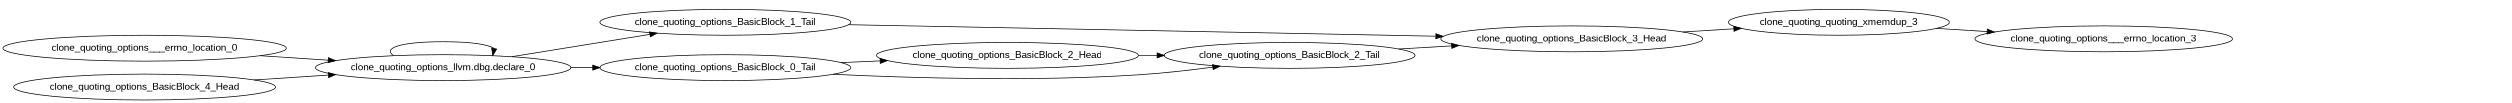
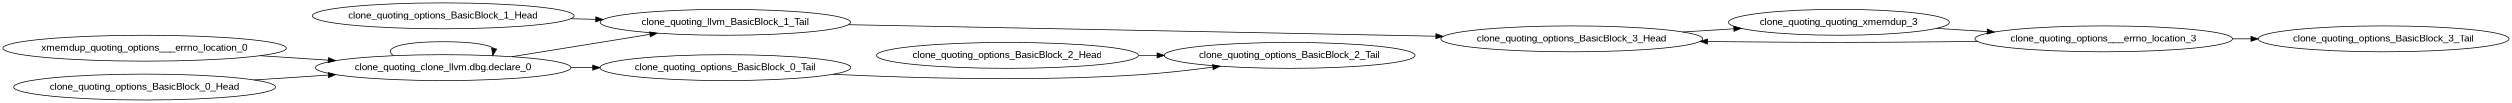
  digraph {
    fontname="Liberation Sans"
    rankdir=LR
    node [fontname="Liberation Sans"]
    edge [fontname="Liberation Sans"]
-   "clone_quoting_options_llvm.dbg.declare_0"
+   "clone_quoting_options_llvm.dbg.declare_0" [label="clone_quoting_clone_llvm.dbg.declare_0"]
    clone_quoting_options_BasicBlock_0_Tail
-   clone_quoting_options_BasicBlock_1_Tail
-   clone_quoting_options___errno_location_0
+   clone_quoting_options_BasicBlock_1_Tail [label=clone_quoting_llvm_BasicBlock_1_Tail]
+   clone_quoting_options___errno_location_0 [label=xmemdup_quoting_options___errno_location_0]
    clone_quoting_options_BasicBlock_2_Head
    clone_quoting_options_BasicBlock_2_Tail
+   clone_quoting_options_BasicBlock_1_Head
    clone_quoting_options_BasicBlock_3_Head
    n9 [label=clone_quoting_quoting_xmemdup_3]
    clone_quoting_options___errno_location_3
-   clone_quoting_options_BasicBlock_0_Head [label=clone_quoting_options_BasicBlock_4_Head]
+   clone_quoting_options_BasicBlock_3_Tail
+   clone_quoting_options_BasicBlock_0_Head
    "clone_quoting_options_llvm.dbg.declare_0" -> "clone_quoting_options_llvm.dbg.declare_0"
    "clone_quoting_options_llvm.dbg.declare_0" -> clone_quoting_options_BasicBlock_0_Tail
    "clone_quoting_options_llvm.dbg.declare_0" -> clone_quoting_options_BasicBlock_1_Tail
-   clone_quoting_options_BasicBlock_0_Tail -> clone_quoting_options_BasicBlock_2_Head
    clone_quoting_options_BasicBlock_0_Tail -> clone_quoting_options_BasicBlock_2_Tail
    clone_quoting_options_BasicBlock_1_Tail -> clone_quoting_options_BasicBlock_3_Head
    clone_quoting_options___errno_location_0 -> "clone_quoting_options_llvm.dbg.declare_0"
    clone_quoting_options_BasicBlock_2_Head -> clone_quoting_options_BasicBlock_2_Tail
-   clone_quoting_options_BasicBlock_2_Tail -> clone_quoting_options_BasicBlock_3_Head
+   clone_quoting_options___errno_location_3 -> clone_quoting_options_BasicBlock_3_Head
+   clone_quoting_options_BasicBlock_1_Head -> clone_quoting_options_BasicBlock_1_Tail
    clone_quoting_options_BasicBlock_3_Head -> n9
    n9 -> clone_quoting_options___errno_location_3
+   clone_quoting_options___errno_location_3 -> clone_quoting_options_BasicBlock_3_Tail
    clone_quoting_options_BasicBlock_0_Head -> "clone_quoting_options_llvm.dbg.declare_0"
  }
